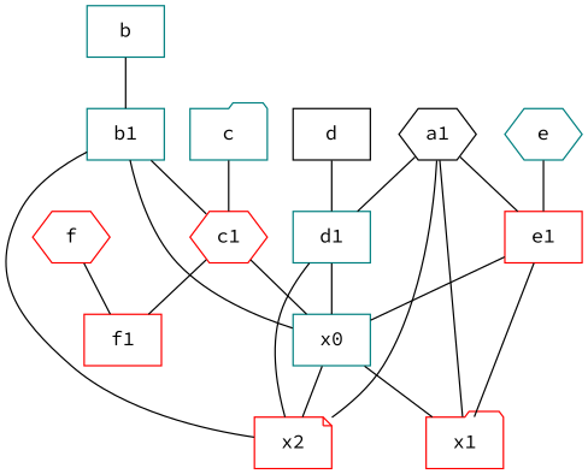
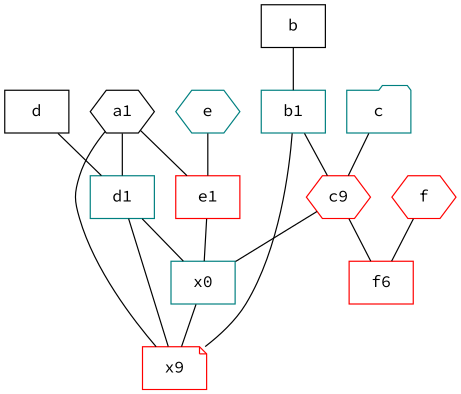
  graph {
    fontname="Source Code Pro"
    node [color=red fontname="Source Code Pro" labelfontsize=50 shape=box]
    edge [fontname="Source Code Pro"]
-   x1 [shape=folder]
    x0 [color=teal]
-   x2 [shape=note]
+   x2 [shape=note label=x9]
    f [shape=hexagon]
-   f1
+   f1 [label=f6]
    e1
-   c1 [shape=hexagon]
+   c1 [shape=hexagon label=c9]
    c [color=teal shape=folder]
    b1 [color=teal]
    d [color=black]
    d1 [color=teal]
    e [color=teal shape=hexagon]
-   b [color=teal]
+   b [color=black]
    a1 [color=black shape=hexagon]
-   x0 -- x1
    x0 -- x2
    f -- f1
-   e1 -- x1
    e1 -- x0
    c1 -- x0
    c1 -- f1
    c -- c1
-   b1 -- x0
    b1 -- x2
    b1 -- c1
    d -- d1
    d1 -- x0
    d1 -- x2
    e -- e1
    b -- b1
-   a1 -- x1
    a1 -- x2
    a1 -- e1
    a1 -- d1
  }
